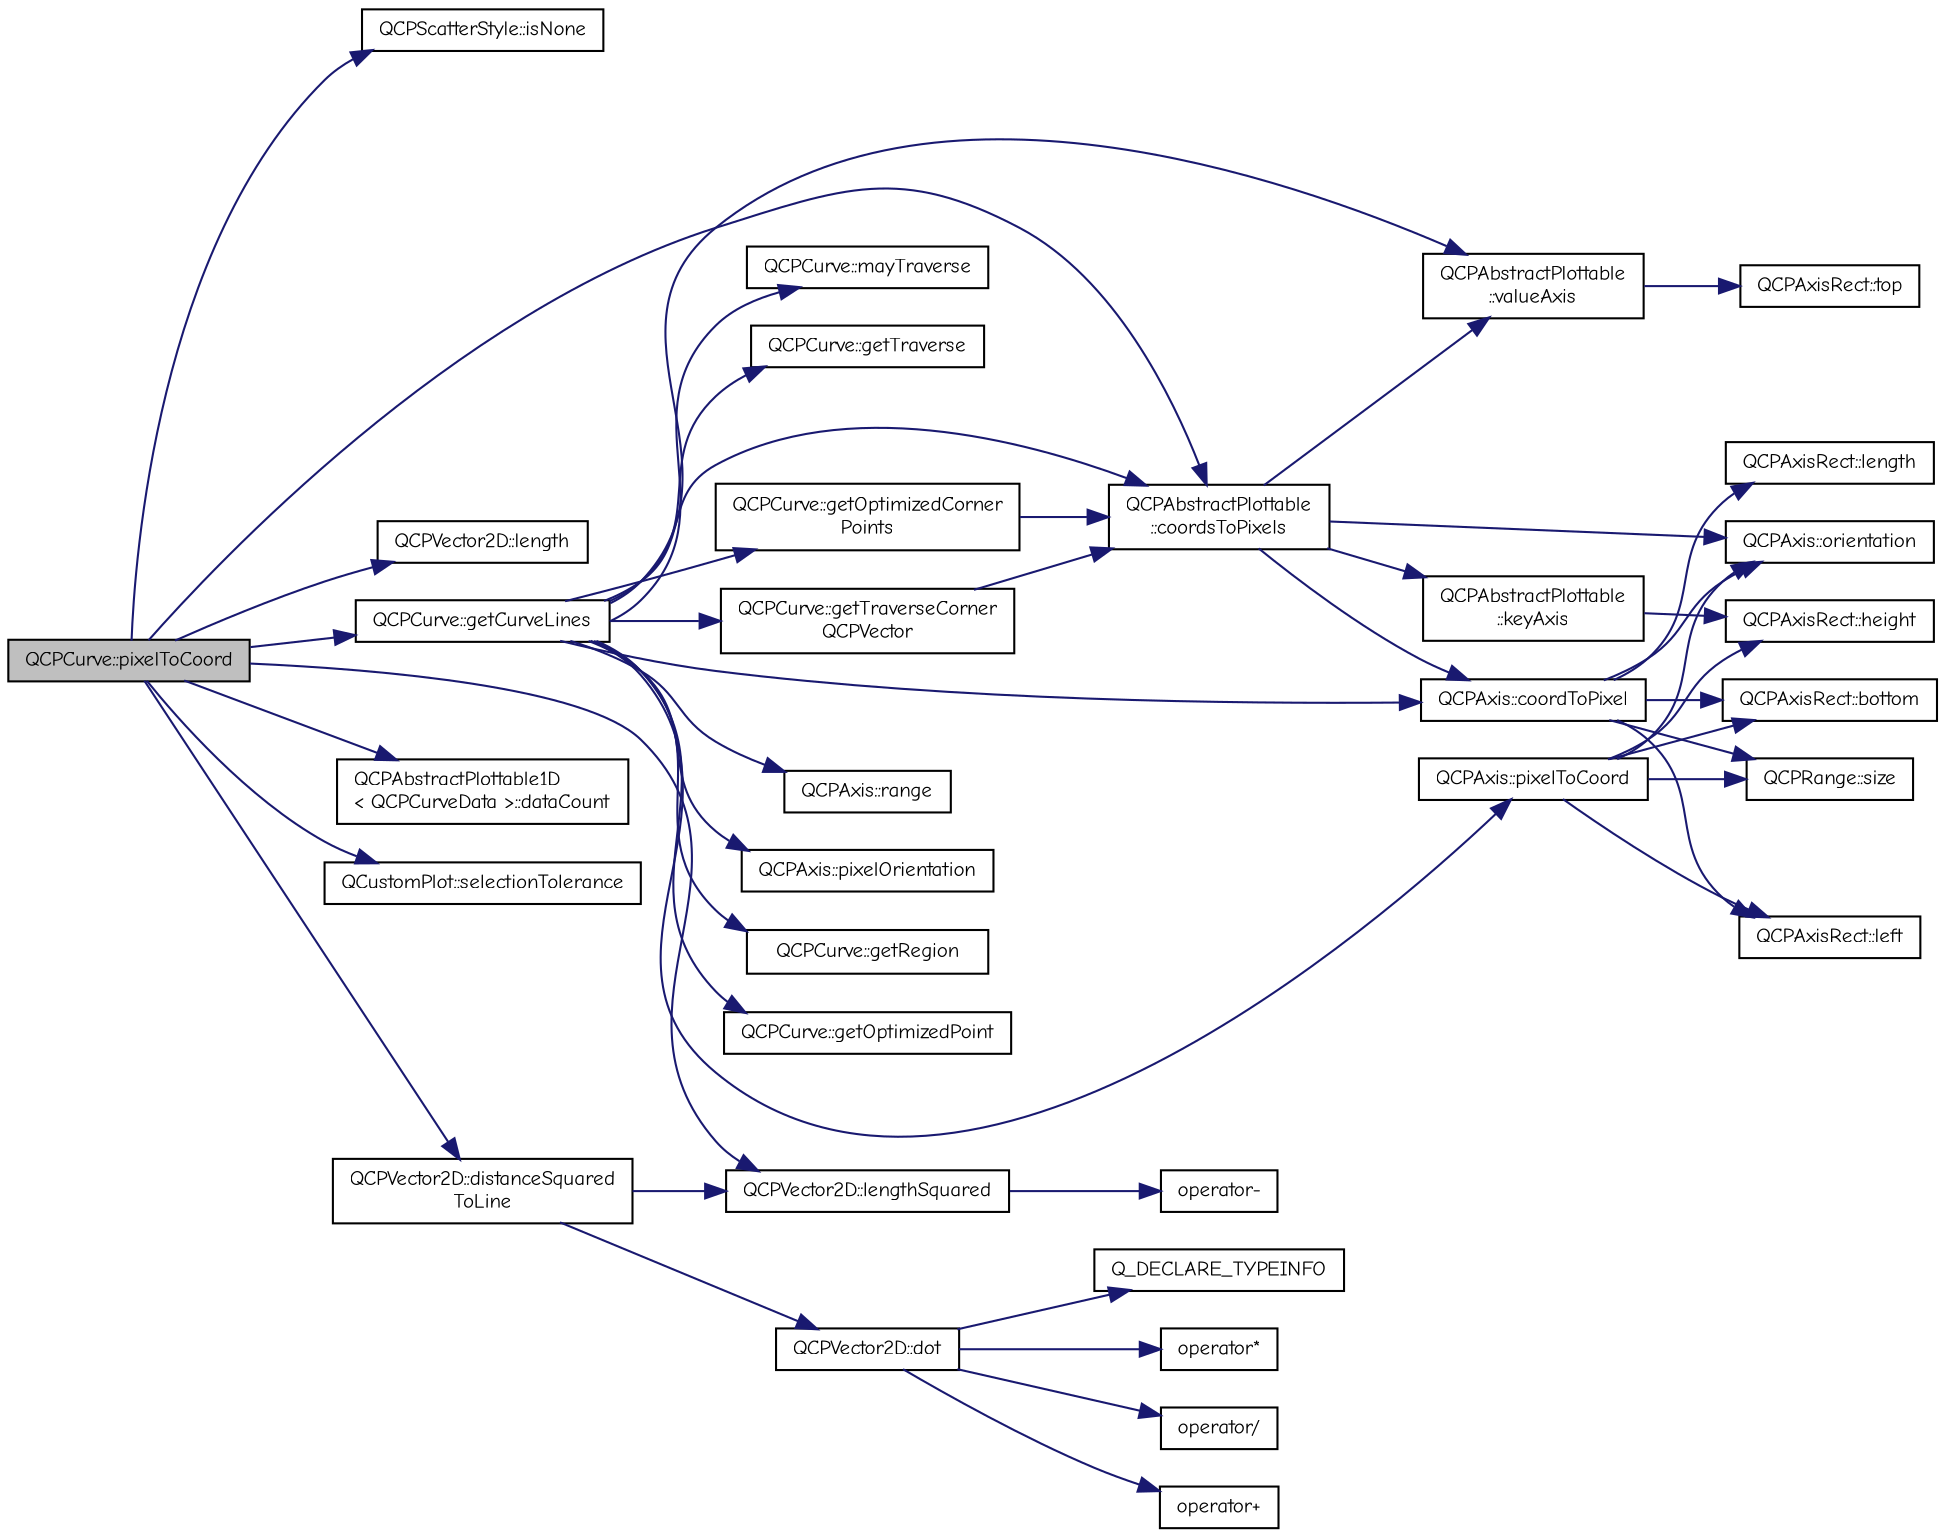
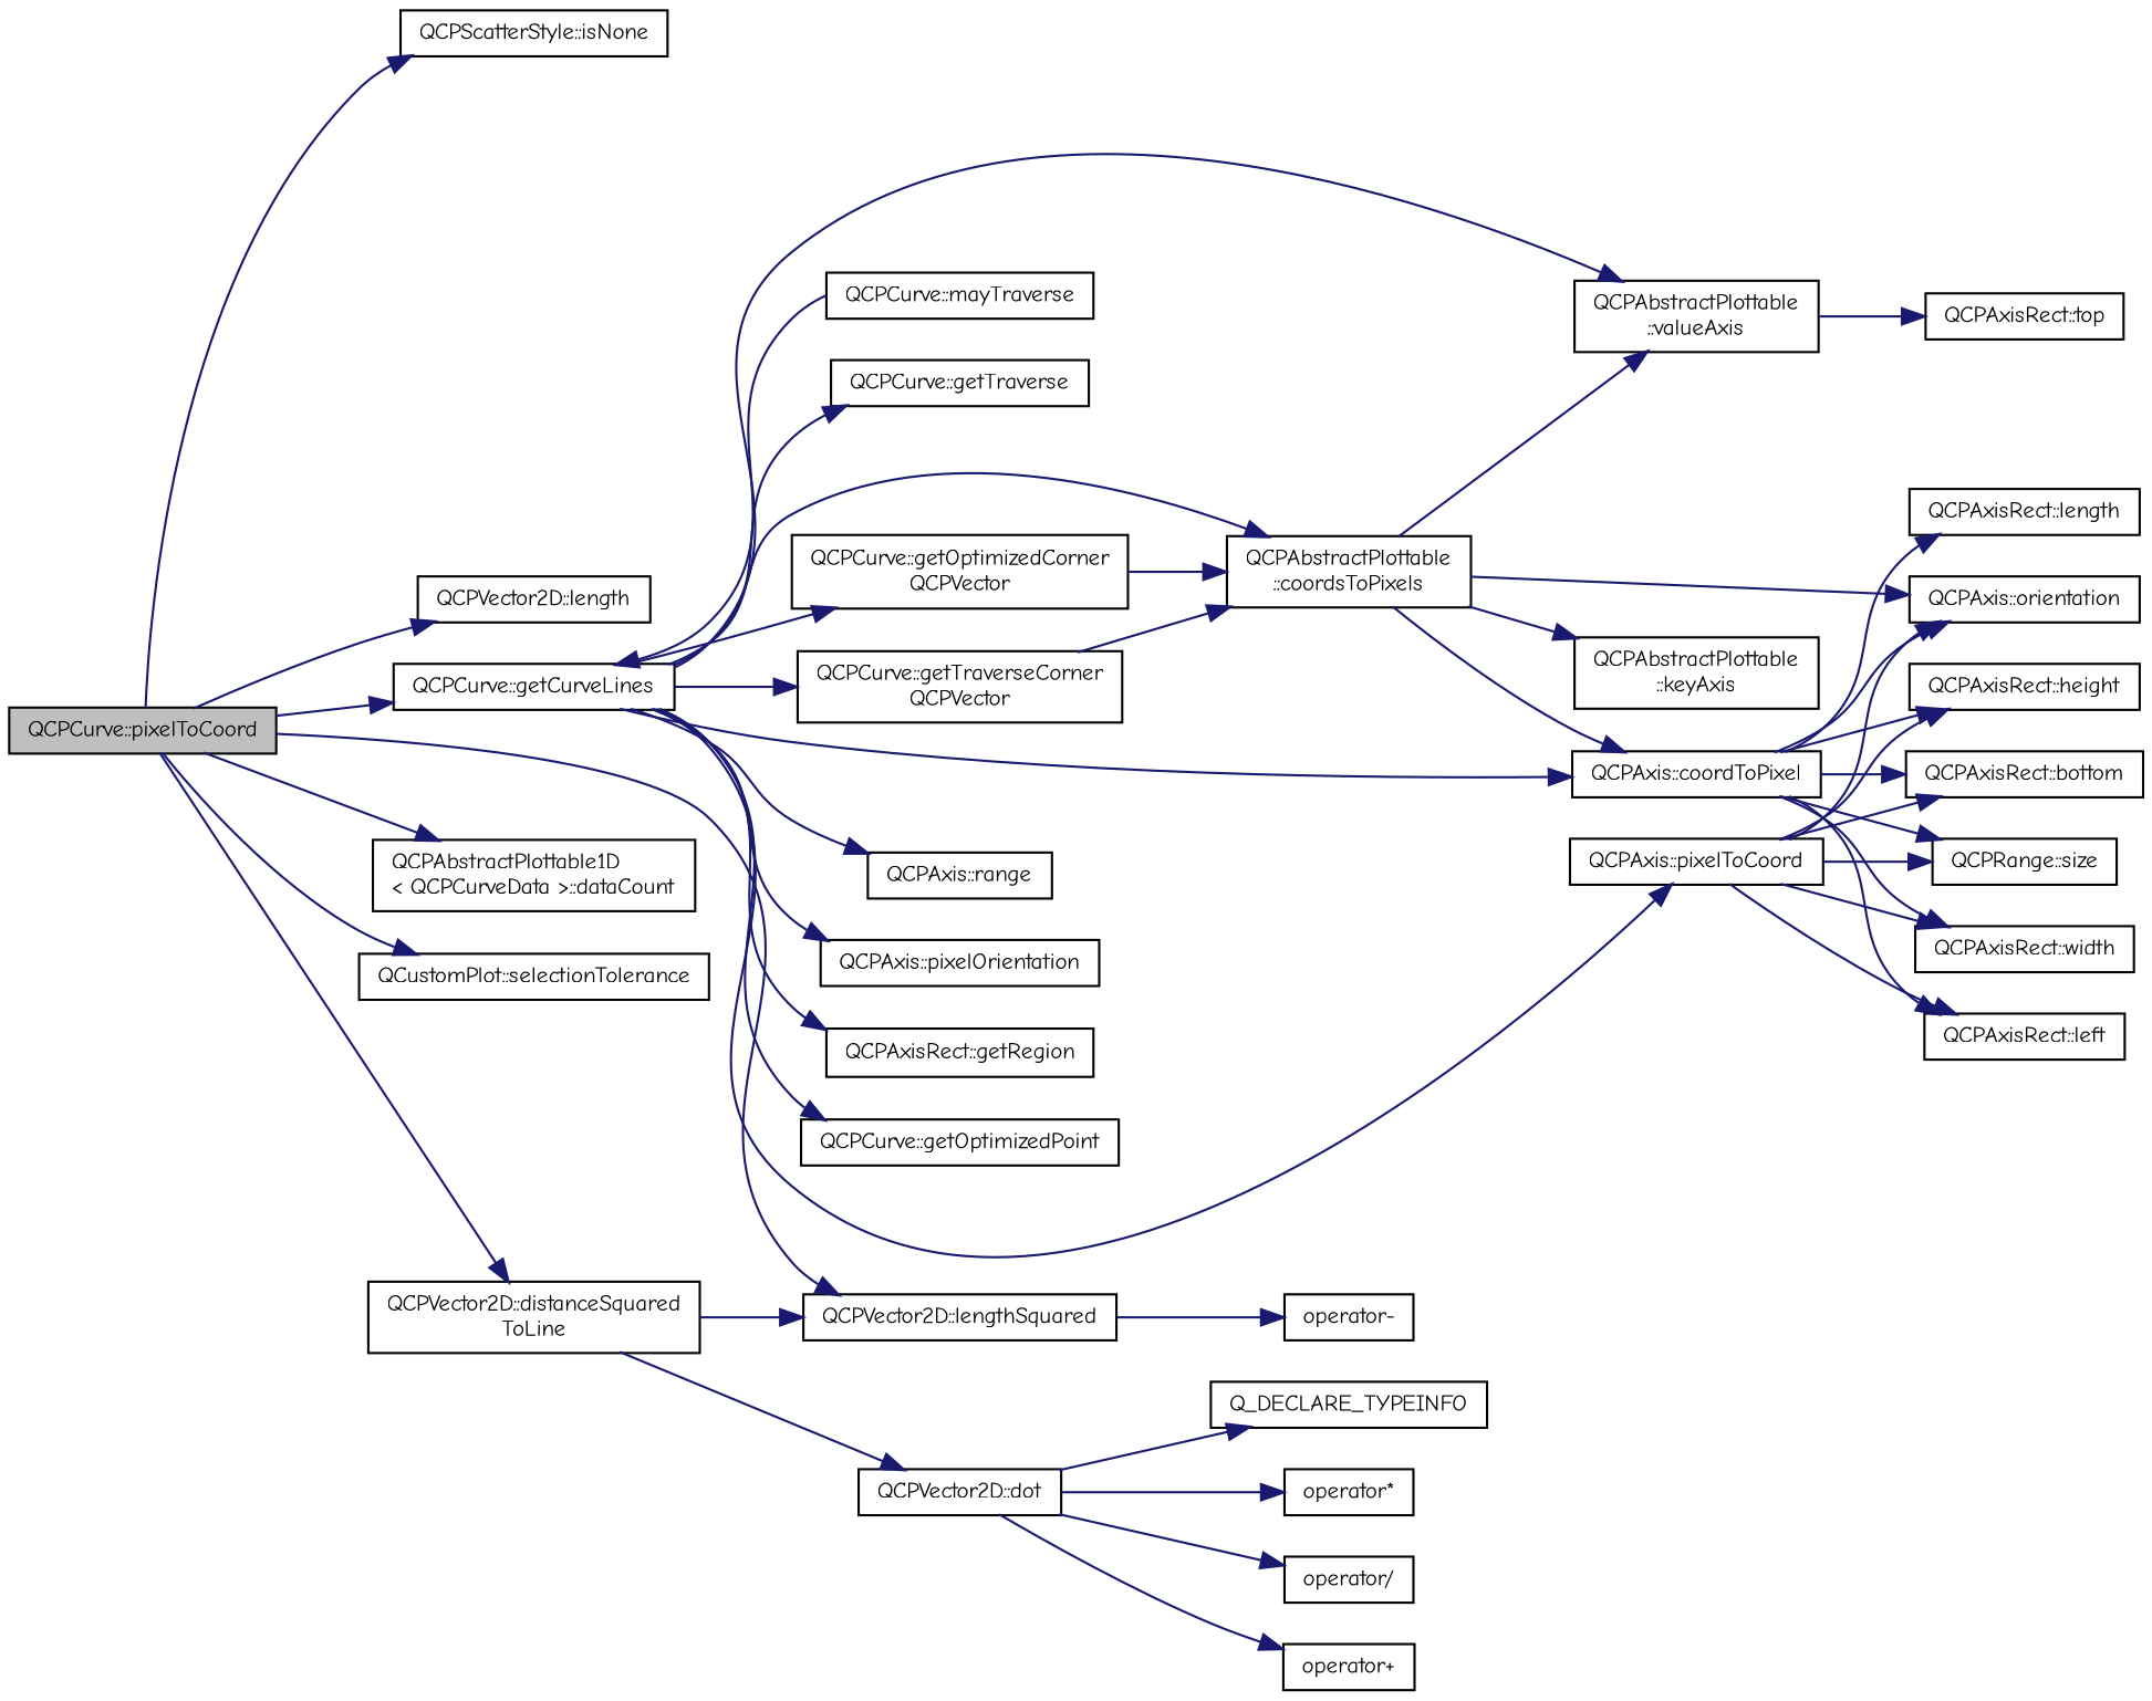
  digraph {
    fontname="Comic Neue"
    rankdir=LR
    node [color=black fillcolor=white fontname="Comic Neue" fontsize=10 shape=record style=filled]
    edge [color=midnightblue fontname="Comic Neue" fontsize=10 labelfontname=Helvetica labelfontsize=10 style=solid]
    n1 [fillcolor=grey75 fontcolor=black height=0.2 label="QCPCurve::pixelToCoord" width=0.4]
    n2 [height=0.2 label="QCPScatterStyle::isNone" width=0.4]
    n3 [height=0.2 label="QCPAbstractPlottable\l::coordsToPixels" width=0.4]
    n4 [height=0.2 label="QCPVector2D::length" width=0.4]
    n5 [height=0.2 label="QCPVector2D::lengthSquared" width=0.4]
    n6 [height=0.2 label="QCPCurve::getCurveLines" width=0.4]
    n7 [height=0.2 label="QCPAbstractPlottable1D\l\< QCPCurveData \>::dataCount" width=0.4]
    n8 [height=0.2 label="QCustomPlot::selectionTolerance" width=0.4]
    n9 [height=0.2 label="QCPVector2D::distanceSquared\lToLine" width=0.4]
    n10 [height=0.2 label="QCPAbstractPlottable\l::keyAxis" width=0.4]
    n11 [height=0.2 label="QCPAbstractPlottable\l::valueAxis" width=0.4]
    n12 [height=0.2 label="QCPAxis::orientation" width=0.4]
    n13 [height=0.2 label="QCPAxis::coordToPixel" width=0.4]
    n14 [height=0.2 label="operator-" width=0.4]
    n15 [height=0.2 label="QCPAxis::pixelToCoord" width=0.4]
    n16 [height=0.2 label="QCPAxis::range" width=0.4]
    n17 [height=0.2 label="QCPAxis::pixelOrientation" width=0.4]
-   n18 [height=0.2 label="QCPCurve::getRegion" width=0.4]
+   n18 [height=0.2 label="QCPAxisRect::getRegion" width=0.4]
    n19 [height=0.2 label="QCPCurve::getOptimizedPoint" width=0.4]
-   n20 [height=0.2 label="QCPCurve::getOptimizedCorner\lPoints" width=0.4]
+   n20 [height=0.2 label="QCPCurve::getOptimizedCorner\lQCPVector" width=0.4]
    n21 [height=0.2 label="QCPCurve::mayTraverse" width=0.4]
    n22 [height=0.2 label="QCPCurve::getTraverse" width=0.4]
    n23 [height=0.2 label="QCPCurve::getTraverseCorner\lQCPVector" width=0.4]
    n24 [height=0.2 label="QCPVector2D::dot" width=0.4]
    n25 [height=0.2 label="QCPAxisRect::top" width=0.4]
    n26 [height=0.2 label="QCPRange::size" width=0.4]
+   n27 [height=0.2 label="QCPAxisRect::width" width=0.4]
    n28 [height=0.2 label="QCPAxisRect::left" width=0.4]
    n29 [height=0.2 label="QCPAxisRect::length" width=0.4]
    n30 [height=0.2 label="QCPAxisRect::bottom" width=0.4]
    n31 [height=0.2 label="QCPAxisRect::height" width=0.4]
    n32 [height=0.2 label="operator*" width=0.4]
    n33 [height=0.2 label="operator/" width=0.4]
    n34 [height=0.2 label="operator+" width=0.4]
    n35 [height=0.2 label=Q_DECLARE_TYPEINFO width=0.4]
    n1 -> n2
-   n1 -> n3
    n1 -> n4
    n1 -> n5
    n1 -> n6
    n1 -> n7
    n1 -> n8
    n1 -> n9
    n3 -> n10
    n3 -> n11
    n3 -> n12
    n3 -> n13
    n5 -> n14
    n6 -> n3
    n6 -> n11
    n6 -> n13
    n6 -> n15
    n6 -> n16
    n6 -> n17
    n6 -> n18
    n6 -> n19
    n6 -> n20
-   n6 -> n21
+   n21 -> n6
    n6 -> n22
    n6 -> n23
    n9 -> n5
    n9 -> n24
    n11 -> n25
    n13 -> n12
    n13 -> n26
+   n13 -> n27
    n13 -> n28
    n13 -> n29
    n13 -> n30
-   n10 -> n31
+   n13 -> n31
    n15 -> n12
    n15 -> n26
+   n15 -> n27
    n15 -> n28
    n15 -> n30
    n15 -> n31
    n20 -> n3
    n23 -> n3
    n24 -> n32
    n24 -> n33
    n24 -> n34
    n24 -> n35
  }
